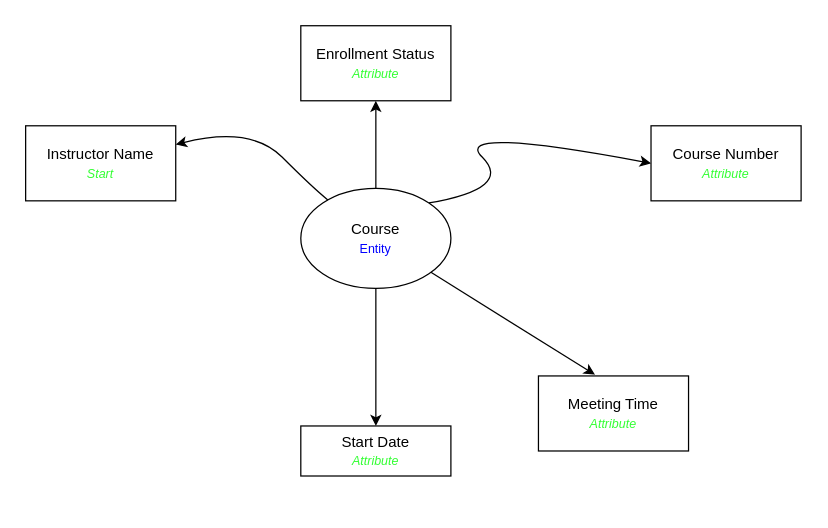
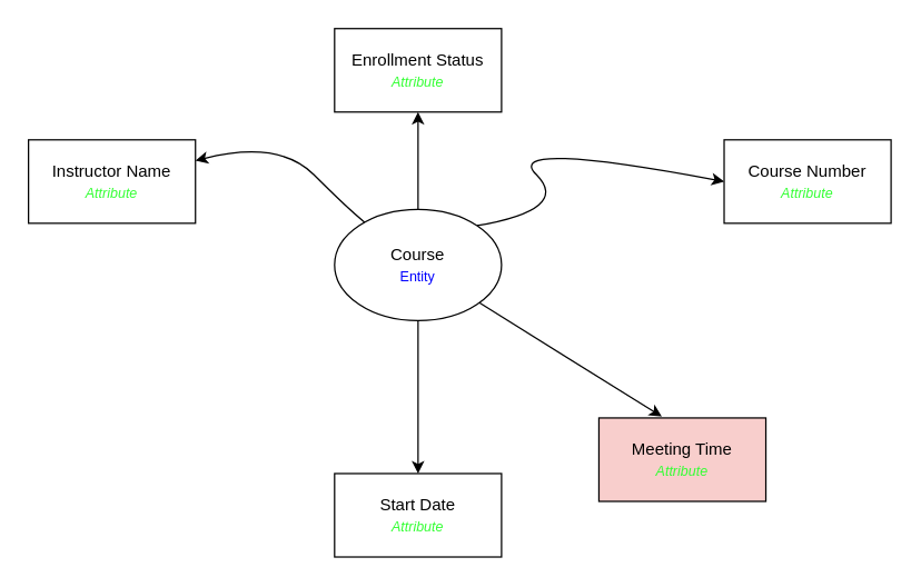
  <mxCell id="0" />
  <mxCell id="1" parent="0" />
  <mxCell id="2" value="" style="edgeStyle=none;html=1;fontSize=10;fontColor=#0000FF;entryX=0.377;entryY=-0.017;entryDx=0;entryDy=0;entryPerimeter=0;" edge="1" parent="1" source="3" target="8"><mxGeometry relative="1" as="geometry" /></mxCell>
  <mxCell id="3" value="Course&lt;br&gt;&lt;font style=&quot;font-size: 10px&quot; color=&quot;#0000ff&quot;&gt;Entity&lt;/font&gt;" style="ellipse;whiteSpace=wrap;html=1;" vertex="1" parent="1"><mxGeometry x="240" y="150" width="120" height="80" as="geometry" /></mxCell>
  <mxCell id="4" value="Course Number&lt;br&gt;&lt;i&gt;&lt;font color=&quot;#33ff33&quot; style=&quot;font-size: 10px&quot;&gt;Attribute&lt;/font&gt;&lt;/i&gt;" style="rounded=0;whiteSpace=wrap;html=1;" vertex="1" parent="1"><mxGeometry x="520" y="100" width="120" height="60" as="geometry" /></mxCell>
  <mxCell id="5" value="" style="edgeStyle=none;html=1;fontSize=10;fontColor=#0000FF;exitX=0.5;exitY=1;exitDx=0;exitDy=0;entryX=0.5;entryY=0;entryDx=0;entryDy=0;" edge="1" parent="1" source="3" target="6"><mxGeometry relative="1" as="geometry" /></mxCell>
- <mxCell id="6" value="Start Date&lt;br&gt;&lt;i&gt;&lt;font color=&quot;#33ff33&quot; style=&quot;font-size: 10px&quot;&gt;Attribute&lt;/font&gt;&lt;/i&gt;" style="rounded=0;whiteSpace=wrap;html=1;" vertex="1" parent="1"><mxGeometry x="240" y="340" width="120" height="40" as="geometry" /></mxCell>
+ <mxCell id="6" value="Start Date&lt;br&gt;&lt;i&gt;&lt;font color=&quot;#33ff33&quot; style=&quot;font-size: 10px&quot;&gt;Attribute&lt;/font&gt;&lt;/i&gt;" style="rounded=0;whiteSpace=wrap;html=1;" vertex="1" parent="1"><mxGeometry x="240" y="340" width="120" height="60" as="geometry" /></mxCell>
  <mxCell id="7" value="Enrollment Status&lt;br&gt;&lt;i&gt;&lt;font color=&quot;#33ff33&quot; style=&quot;font-size: 10px&quot;&gt;Attribute&lt;/font&gt;&lt;/i&gt;" style="rounded=0;whiteSpace=wrap;html=1;" vertex="1" parent="1"><mxGeometry x="240" y="20" width="120" height="60" as="geometry" /></mxCell>
- <mxCell id="8" value="Meeting Time&lt;br&gt;&lt;i&gt;&lt;font color=&quot;#33ff33&quot; style=&quot;font-size: 10px&quot;&gt;Attribute&lt;/font&gt;&lt;/i&gt;" style="rounded=0;whiteSpace=wrap;html=1;" vertex="1" parent="1"><mxGeometry x="430" y="300" width="120" height="60" as="geometry" /></mxCell>
- <mxCell id="9" value="Instructor Name&lt;br&gt;&lt;i&gt;&lt;font color=&quot;#33ff33&quot; style=&quot;font-size: 10px&quot;&gt;Start&lt;/font&gt;&lt;/i&gt;" style="rounded=0;whiteSpace=wrap;html=1;" vertex="1" parent="1"><mxGeometry x="20" y="100" width="120" height="60" as="geometry" /></mxCell>
+ <mxCell id="8" value="Meeting Time&lt;br&gt;&lt;i&gt;&lt;font color=&quot;#33ff33&quot; style=&quot;font-size: 10px&quot;&gt;Attribute&lt;/font&gt;&lt;/i&gt;" style="rounded=0;whiteSpace=wrap;html=1;fillColor=#f8cecc;" vertex="1" parent="1"><mxGeometry x="430" y="300" width="120" height="60" as="geometry" /></mxCell>
+ <mxCell id="9" value="Instructor Name&lt;br&gt;&lt;i&gt;&lt;font color=&quot;#33ff33&quot; style=&quot;font-size: 10px&quot;&gt;Attribute&lt;/font&gt;&lt;/i&gt;" style="rounded=0;whiteSpace=wrap;html=1;" vertex="1" parent="1"><mxGeometry x="20" y="100" width="120" height="60" as="geometry" /></mxCell>
  <mxCell id="10" value="" style="curved=1;endArrow=classic;html=1;fontSize=10;fontColor=#0000FF;" edge="1" parent="1" source="3" target="9"><mxGeometry width="50" height="50" relative="1" as="geometry"><mxPoint x="200" y="150" as="sourcePoint" /><mxPoint x="250" y="100" as="targetPoint" /><Array as="points"><mxPoint x="250" y="150" /><mxPoint x="200" y="100" /></Array></mxGeometry></mxCell>
  <mxCell id="11" value="" style="endArrow=classic;html=1;fontSize=10;fontColor=#0000FF;entryX=0.5;entryY=1;entryDx=0;entryDy=0;exitX=0.5;exitY=0;exitDx=0;exitDy=0;" edge="1" parent="1" source="3" target="7"><mxGeometry width="50" height="50" relative="1" as="geometry"><mxPoint x="280" y="150" as="sourcePoint" /><mxPoint x="330" y="100" as="targetPoint" /></mxGeometry></mxCell>
  <mxCell id="12" value="" style="curved=1;endArrow=classic;html=1;fontSize=10;fontColor=#0000FF;exitX=1;exitY=0;exitDx=0;exitDy=0;entryX=0;entryY=0.5;entryDx=0;entryDy=0;" edge="1" parent="1" source="3" target="4"><mxGeometry width="50" height="50" relative="1" as="geometry"><mxPoint x="360" y="150" as="sourcePoint" /><mxPoint x="410" y="100" as="targetPoint" /><Array as="points"><mxPoint x="410" y="150" /><mxPoint x="360" y="100" /></Array></mxGeometry></mxCell>
